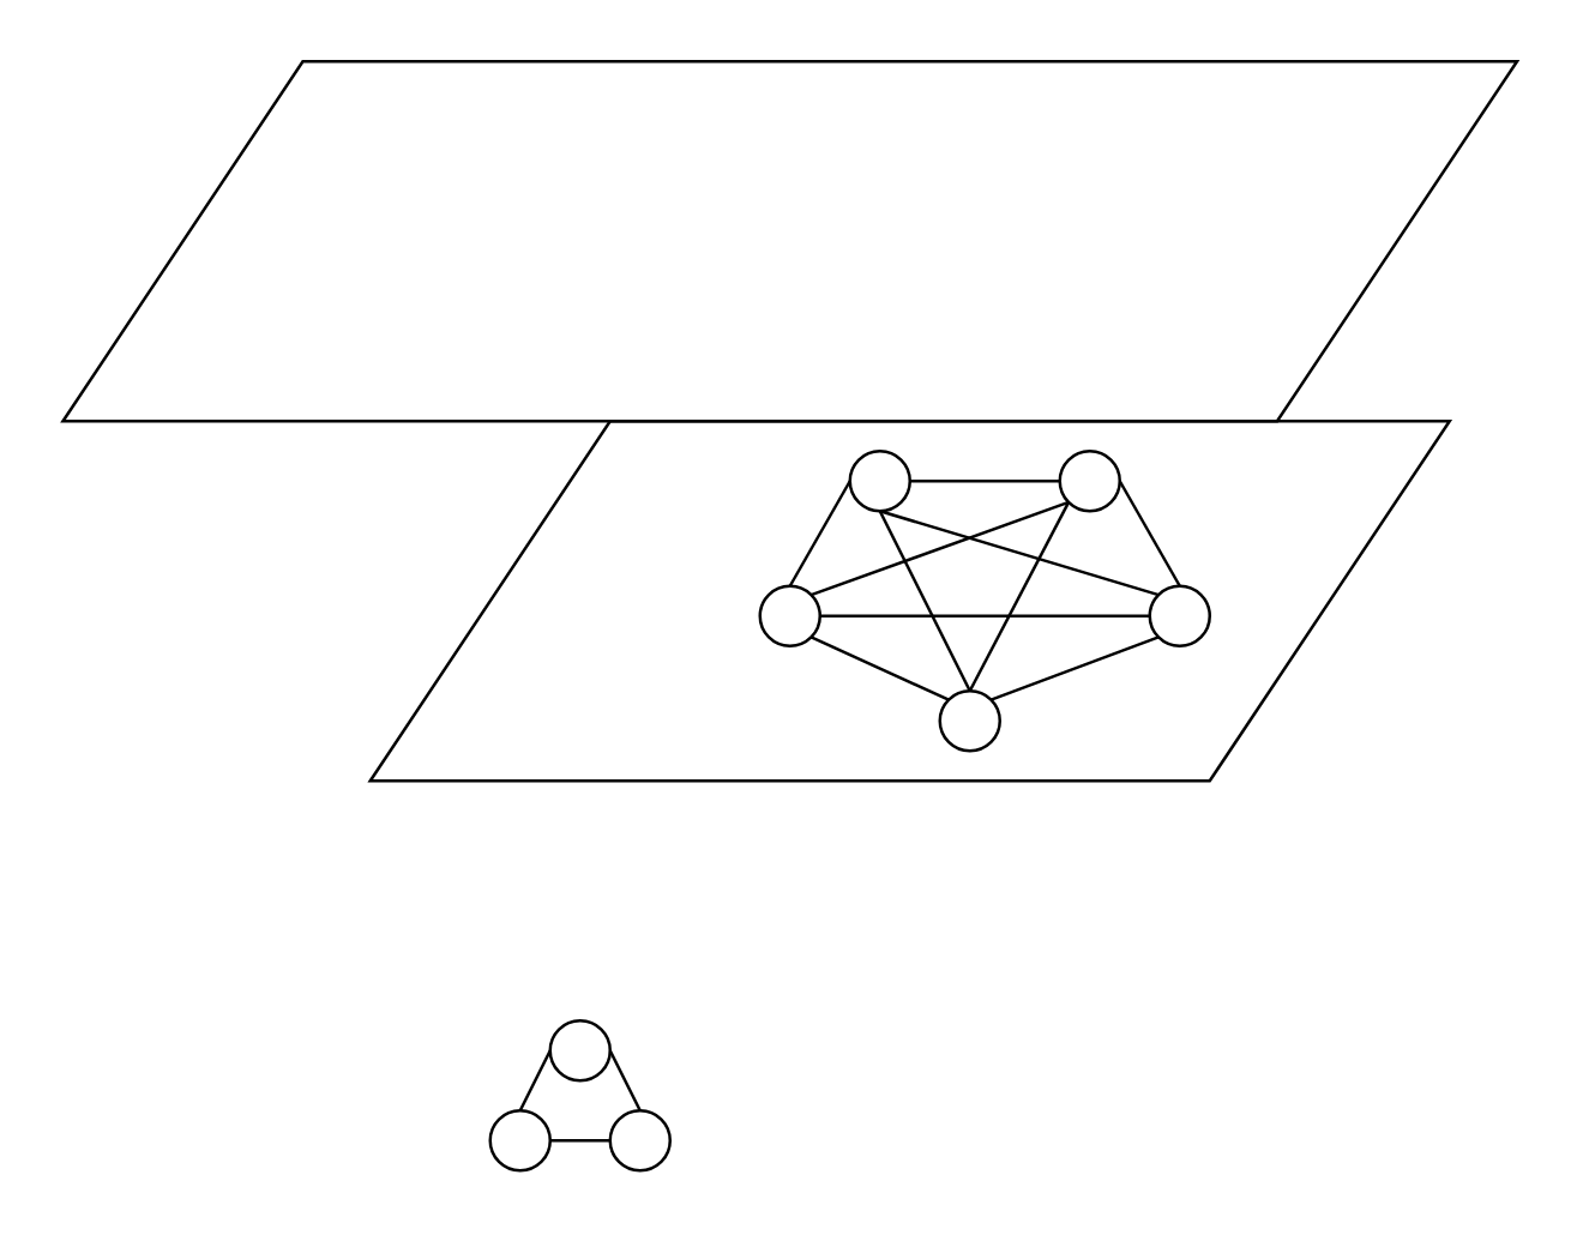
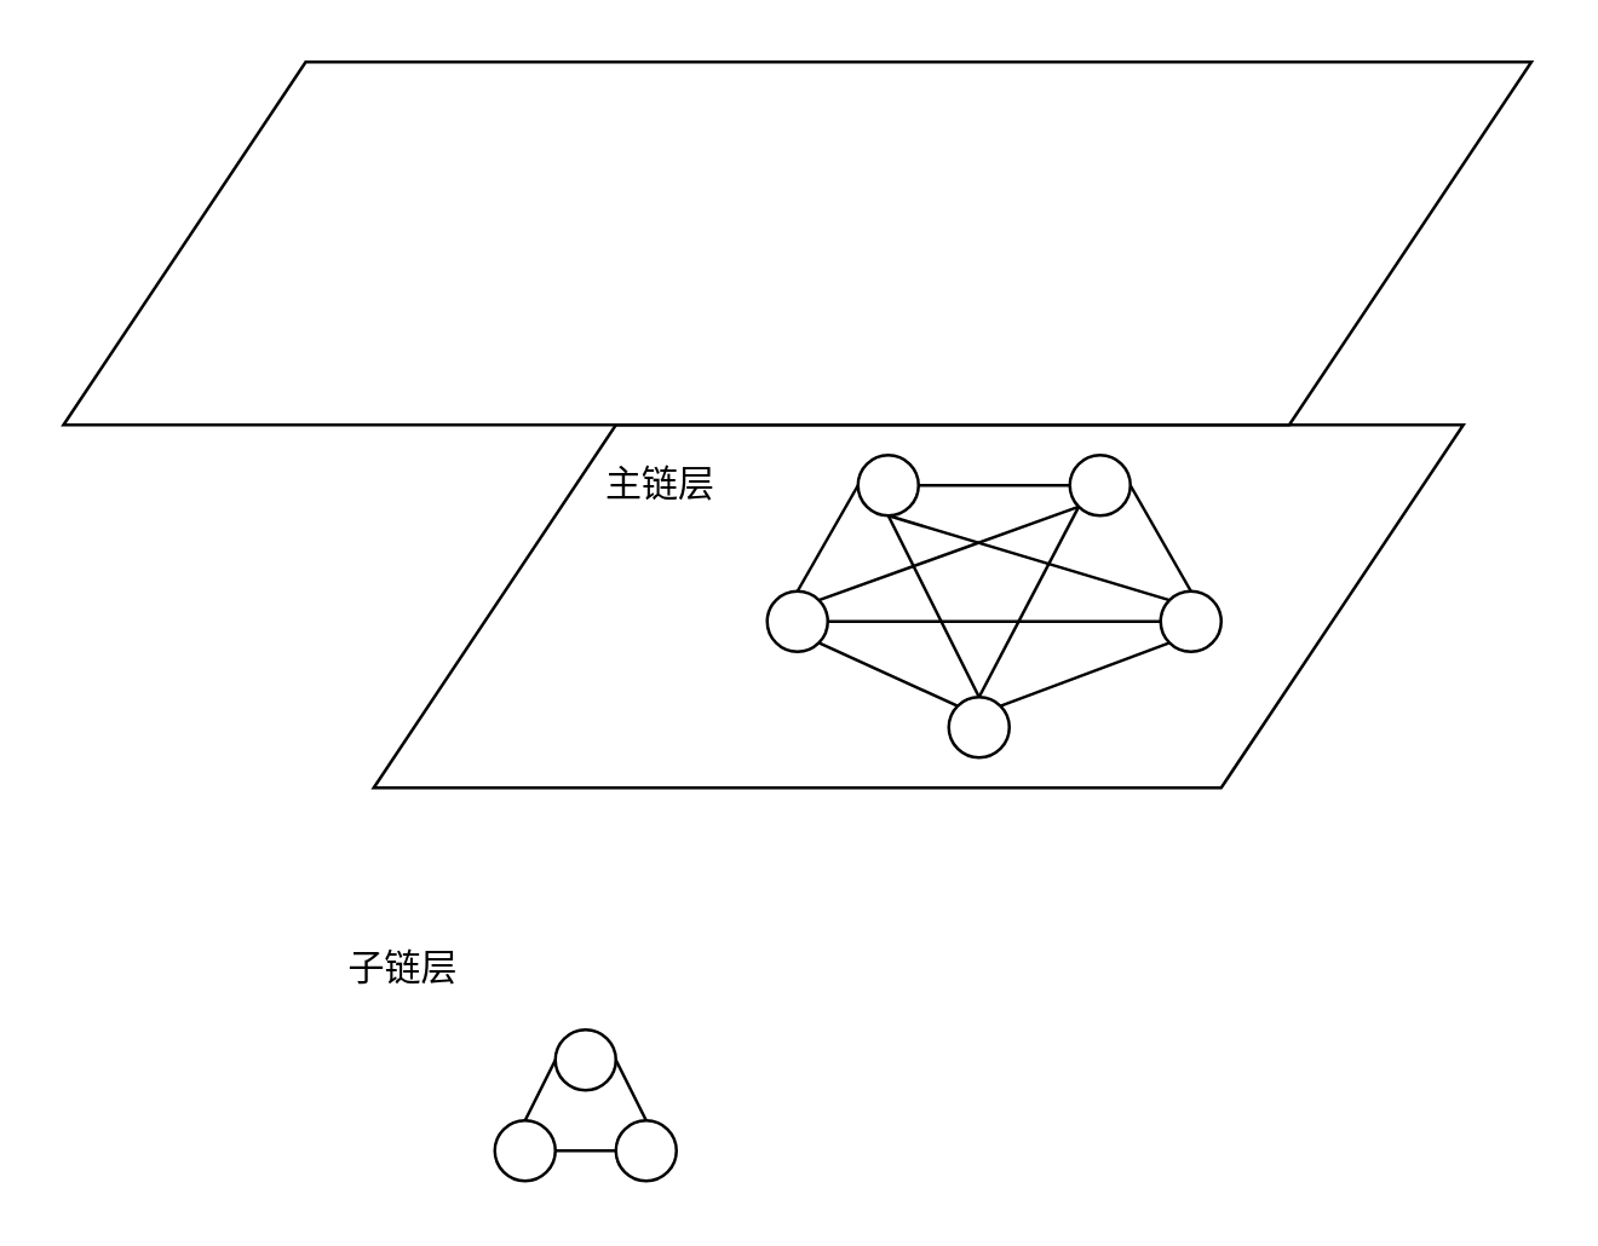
  <mxCell id="0" />
  <mxCell id="1" parent="0" />
  <mxCell id="2" value="" style="shape=parallelogram;perimeter=parallelogramPerimeter;whiteSpace=wrap;html=1;fixedSize=1;fillColor=none;size=80;" vertex="1" parent="1"><mxGeometry x="123" y="140" width="360" height="120" as="geometry" /></mxCell>
+ <mxCell id="3" value="主链层" style="text;html=1;strokeColor=none;fillColor=none;align=center;verticalAlign=middle;whiteSpace=wrap;rounded=0;" vertex="1" parent="1"><mxGeometry x="183" y="140" width="70" height="40" as="geometry" /></mxCell>
  <mxCell id="4" value="" style="ellipse;whiteSpace=wrap;html=1;aspect=fixed;fillColor=none;" vertex="1" parent="1"><mxGeometry x="283" y="150" width="20" height="20" as="geometry" /></mxCell>
  <mxCell id="5" value="" style="ellipse;whiteSpace=wrap;html=1;aspect=fixed;fillColor=none;" vertex="1" parent="1"><mxGeometry x="353" y="150" width="20" height="20" as="geometry" /></mxCell>
  <mxCell id="6" value="" style="ellipse;whiteSpace=wrap;html=1;aspect=fixed;fillColor=none;" vertex="1" parent="1"><mxGeometry x="383" y="195" width="20" height="20" as="geometry" /></mxCell>
  <mxCell id="7" value="" style="ellipse;whiteSpace=wrap;html=1;aspect=fixed;fillColor=none;" vertex="1" parent="1"><mxGeometry x="253" y="195" width="20" height="20" as="geometry" /></mxCell>
  <mxCell id="8" value="" style="ellipse;whiteSpace=wrap;html=1;aspect=fixed;fillColor=none;" vertex="1" parent="1"><mxGeometry x="313" y="230" width="20" height="20" as="geometry" /></mxCell>
  <mxCell id="9" value="" style="endArrow=none;html=1;rounded=0;exitX=0.5;exitY=0;exitDx=0;exitDy=0;entryX=1;entryY=0.5;entryDx=0;entryDy=0;" edge="1" parent="1" source="6" target="5"><mxGeometry width="50" height="50" relative="1" as="geometry"><mxPoint x="253" y="235" as="sourcePoint" /><mxPoint x="303" y="185" as="targetPoint" /></mxGeometry></mxCell>
  <mxCell id="10" value="" style="endArrow=none;html=1;rounded=0;exitX=0.5;exitY=0;exitDx=0;exitDy=0;entryX=0;entryY=0.5;entryDx=0;entryDy=0;" edge="1" parent="1" source="7" target="4"><mxGeometry width="50" height="50" relative="1" as="geometry"><mxPoint x="253" y="235" as="sourcePoint" /><mxPoint x="303" y="185" as="targetPoint" /></mxGeometry></mxCell>
  <mxCell id="11" value="" style="endArrow=none;html=1;rounded=0;exitX=1;exitY=1;exitDx=0;exitDy=0;entryX=0;entryY=0;entryDx=0;entryDy=0;" edge="1" parent="1" source="7" target="8"><mxGeometry width="50" height="50" relative="1" as="geometry"><mxPoint x="253" y="235" as="sourcePoint" /><mxPoint x="303" y="185" as="targetPoint" /></mxGeometry></mxCell>
  <mxCell id="12" value="" style="endArrow=none;html=1;rounded=0;exitX=1;exitY=0;exitDx=0;exitDy=0;entryX=0;entryY=1;entryDx=0;entryDy=0;" edge="1" parent="1" source="8" target="6"><mxGeometry width="50" height="50" relative="1" as="geometry"><mxPoint x="253" y="235" as="sourcePoint" /><mxPoint x="303" y="185" as="targetPoint" /></mxGeometry></mxCell>
  <mxCell id="13" value="" style="endArrow=none;html=1;rounded=0;entryX=0;entryY=1;entryDx=0;entryDy=0;exitX=1;exitY=0;exitDx=0;exitDy=0;" edge="1" parent="1" source="7" target="5"><mxGeometry width="50" height="50" relative="1" as="geometry"><mxPoint x="253" y="235" as="sourcePoint" /><mxPoint x="303" y="185" as="targetPoint" /></mxGeometry></mxCell>
  <mxCell id="14" value="" style="endArrow=none;html=1;rounded=0;entryX=0;entryY=1;entryDx=0;entryDy=0;exitX=0.5;exitY=0;exitDx=0;exitDy=0;" edge="1" parent="1" source="8" target="5"><mxGeometry width="50" height="50" relative="1" as="geometry"><mxPoint x="253" y="235" as="sourcePoint" /><mxPoint x="303" y="185" as="targetPoint" /></mxGeometry></mxCell>
  <mxCell id="15" value="" style="endArrow=none;html=1;rounded=0;entryX=0.5;entryY=1;entryDx=0;entryDy=0;exitX=0.5;exitY=0;exitDx=0;exitDy=0;" edge="1" parent="1" source="8" target="4"><mxGeometry width="50" height="50" relative="1" as="geometry"><mxPoint x="253" y="235" as="sourcePoint" /><mxPoint x="303" y="185" as="targetPoint" /></mxGeometry></mxCell>
  <mxCell id="16" value="" style="endArrow=none;html=1;rounded=0;entryX=0.5;entryY=1;entryDx=0;entryDy=0;exitX=0;exitY=0;exitDx=0;exitDy=0;" edge="1" parent="1" source="6" target="4"><mxGeometry width="50" height="50" relative="1" as="geometry"><mxPoint x="253" y="235" as="sourcePoint" /><mxPoint x="303" y="185" as="targetPoint" /></mxGeometry></mxCell>
  <mxCell id="17" value="" style="endArrow=none;html=1;rounded=0;entryX=0;entryY=0.5;entryDx=0;entryDy=0;exitX=1;exitY=0.5;exitDx=0;exitDy=0;" edge="1" parent="1" source="7" target="6"><mxGeometry width="50" height="50" relative="1" as="geometry"><mxPoint x="253" y="235" as="sourcePoint" /><mxPoint x="303" y="185" as="targetPoint" /></mxGeometry></mxCell>
  <mxCell id="18" value="" style="endArrow=none;html=1;rounded=0;exitX=1;exitY=0.5;exitDx=0;exitDy=0;entryX=0;entryY=0.5;entryDx=0;entryDy=0;" edge="1" parent="1" source="4" target="5"><mxGeometry width="50" height="50" relative="1" as="geometry"><mxPoint x="183" y="340" as="sourcePoint" /><mxPoint x="233" y="290" as="targetPoint" /></mxGeometry></mxCell>
  <mxCell id="19" value="" style="shape=parallelogram;perimeter=parallelogramPerimeter;whiteSpace=wrap;html=1;fixedSize=1;fillColor=none;size=80;" vertex="1" parent="1"><mxGeometry x="20.5" width="485" height="120" as="geometry" y="20" /></mxCell>
+ <mxCell id="20" value="子链层" style="text;html=1;strokeColor=none;fillColor=none;align=center;verticalAlign=middle;whiteSpace=wrap;rounded=0;" vertex="1" parent="1"><mxGeometry x="98" y="300" width="70" height="40" as="geometry" /></mxCell>
  <mxCell id="21" value="" style="ellipse;whiteSpace=wrap;html=1;aspect=fixed;fillColor=none;" vertex="1" parent="1"><mxGeometry x="183" y="340" width="20" height="20" as="geometry" /></mxCell>
  <mxCell id="22" value="" style="ellipse;whiteSpace=wrap;html=1;aspect=fixed;fillColor=none;" vertex="1" parent="1"><mxGeometry x="203" y="370" width="20" height="20" as="geometry" /></mxCell>
  <mxCell id="23" value="" style="ellipse;whiteSpace=wrap;html=1;aspect=fixed;fillColor=none;" vertex="1" parent="1"><mxGeometry x="163" y="370" width="20" height="20" as="geometry" /></mxCell>
  <mxCell id="24" value="" style="endArrow=none;html=1;rounded=0;exitX=0.5;exitY=0;exitDx=0;exitDy=0;entryX=0;entryY=0.5;entryDx=0;entryDy=0;" edge="1" parent="1" source="23" target="21"><mxGeometry width="50" height="50" relative="1" as="geometry"><mxPoint x="168" y="395" as="sourcePoint" /><mxPoint x="218" y="345" as="targetPoint" /></mxGeometry></mxCell>
  <mxCell id="25" value="" style="endArrow=none;html=1;rounded=0;entryX=1;entryY=0.5;entryDx=0;entryDy=0;exitX=0.5;exitY=0;exitDx=0;exitDy=0;" edge="1" parent="1" source="22" target="21"><mxGeometry width="50" height="50" relative="1" as="geometry"><mxPoint x="168" y="395" as="sourcePoint" /><mxPoint x="218" y="345" as="targetPoint" /></mxGeometry></mxCell>
  <mxCell id="26" value="" style="endArrow=none;html=1;rounded=0;entryX=0;entryY=0.5;entryDx=0;entryDy=0;exitX=1;exitY=0.5;exitDx=0;exitDy=0;" edge="1" parent="1" source="23" target="22"><mxGeometry width="50" height="50" relative="1" as="geometry"><mxPoint x="168" y="395" as="sourcePoint" /><mxPoint x="218" y="345" as="targetPoint" /></mxGeometry></mxCell>
